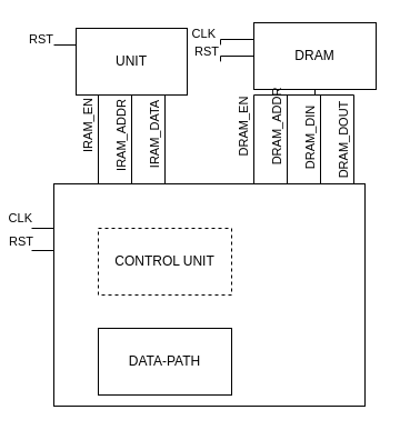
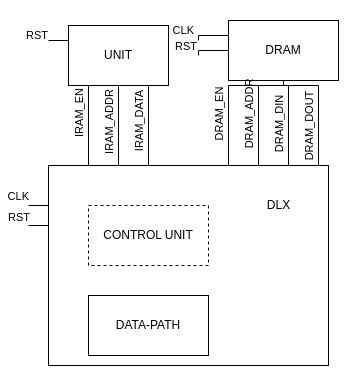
  <mxCell id="0" />
  <mxCell id="1" parent="0" />
  <mxCell id="2" style="edgeStyle=orthogonalEdgeStyle;rounded=0;orthogonalLoop=1;jettySize=auto;html=1;exitX=0;exitY=0.5;exitDx=0;exitDy=0;endArrow=none;endFill=0;" edge="1" parent="1" source="7"><mxGeometry relative="1" as="geometry"><mxPoint x="28" y="205" as="targetPoint" /><Array as="points"><mxPoint x="48" y="205" /></Array></mxGeometry></mxCell>
  <mxCell id="3" value="" style="edgeLabel;html=1;align=center;verticalAlign=middle;resizable=0;points=[];" vertex="1" connectable="0" parent="2"><mxGeometry x="0.982" y="-2" relative="1" as="geometry"><mxPoint x="-10.57" y="-8" as="offset" /></mxGeometry></mxCell>
  <mxCell id="4" value="CLK" style="edgeLabel;html=1;align=right;verticalAlign=bottom;resizable=0;points=[];labelPosition=left;verticalLabelPosition=top;" vertex="1" connectable="0" parent="2"><mxGeometry x="0.982" y="-1" relative="1" as="geometry"><mxPoint as="offset" /></mxGeometry></mxCell>
  <mxCell id="5" style="edgeStyle=orthogonalEdgeStyle;rounded=0;orthogonalLoop=1;jettySize=auto;html=1;exitX=0;exitY=0.5;exitDx=0;exitDy=0;endArrow=none;endFill=0;" edge="1" parent="1" source="7"><mxGeometry relative="1" as="geometry"><mxPoint x="28" y="225" as="targetPoint" /><Array as="points"><mxPoint x="48" y="225" /></Array></mxGeometry></mxCell>
  <mxCell id="6" value="RST" style="edgeLabel;html=1;align=right;verticalAlign=bottom;resizable=0;points=[];labelPosition=left;verticalLabelPosition=top;" vertex="1" connectable="0" parent="5"><mxGeometry x="0.9" relative="1" as="geometry"><mxPoint x="-1" as="offset" /></mxGeometry></mxCell>
  <mxCell id="7" value="" style="rounded=0;whiteSpace=wrap;html=1;fillColor=none;" vertex="1" parent="1"><mxGeometry x="48" y="165" width="280" height="200" as="geometry" /></mxCell>
  <mxCell id="8" value="CONTROL UNIT" style="rounded=0;whiteSpace=wrap;html=1;fillColor=none;dashed=1;" vertex="1" parent="1"><mxGeometry x="88" y="205" width="120" height="60" as="geometry" /></mxCell>
  <mxCell id="9" value="DATA-PATH" style="rounded=0;whiteSpace=wrap;html=1;fillColor=none;" vertex="1" parent="1"><mxGeometry x="88" y="295" width="120" height="60" as="geometry" /></mxCell>
  <mxCell id="10" style="edgeStyle=orthogonalEdgeStyle;rounded=0;orthogonalLoop=1;jettySize=auto;html=1;exitX=0.5;exitY=1;exitDx=0;exitDy=0;entryX=0.25;entryY=0;entryDx=0;entryDy=0;endArrow=none;endFill=0;" edge="1" parent="1" source="18" target="7"><mxGeometry relative="1" as="geometry" /></mxCell>
  <mxCell id="11" value="IRAM_ADDR" style="edgeLabel;html=1;align=center;verticalAlign=middle;resizable=0;points=[];horizontal=0;" vertex="1" connectable="0" parent="10"><mxGeometry x="-0.053" relative="1" as="geometry"><mxPoint x="-10" as="offset" /></mxGeometry></mxCell>
  <mxCell id="12" style="edgeStyle=orthogonalEdgeStyle;rounded=0;orthogonalLoop=1;jettySize=auto;html=1;exitX=0.75;exitY=1;exitDx=0;exitDy=0;entryX=0.25;entryY=0;entryDx=0;entryDy=0;endArrow=none;endFill=0;" edge="1" parent="1" source="18" target="7"><mxGeometry relative="1" as="geometry"><Array as="points"><mxPoint x="148" y="165" /></Array></mxGeometry></mxCell>
  <mxCell id="13" value="IRAM_DATA" style="edgeLabel;html=1;align=center;verticalAlign=middle;resizable=0;points=[];horizontal=0;" vertex="1" connectable="0" parent="12"><mxGeometry x="-0.271" relative="1" as="geometry"><mxPoint x="-10" as="offset" /></mxGeometry></mxCell>
  <mxCell id="14" style="edgeStyle=orthogonalEdgeStyle;rounded=0;orthogonalLoop=1;jettySize=auto;html=1;exitX=0.25;exitY=1;exitDx=0;exitDy=0;entryX=0.25;entryY=0;entryDx=0;entryDy=0;endArrow=none;endFill=0;" edge="1" parent="1" source="18" target="7"><mxGeometry relative="1" as="geometry"><Array as="points"><mxPoint x="88" y="165" /></Array></mxGeometry></mxCell>
  <mxCell id="15" value="IRAM_EN" style="edgeLabel;html=1;align=center;verticalAlign=middle;resizable=0;points=[];horizontal=0;" vertex="1" connectable="0" parent="14"><mxGeometry x="-0.404" y="1" relative="1" as="geometry"><mxPoint x="-11" as="offset" /></mxGeometry></mxCell>
  <mxCell id="16" style="edgeStyle=orthogonalEdgeStyle;rounded=0;orthogonalLoop=1;jettySize=auto;html=1;exitX=0;exitY=0.25;exitDx=0;exitDy=0;endArrow=none;endFill=0;" edge="1" parent="1" source="18"><mxGeometry relative="1" as="geometry"><mxPoint x="48" y="40" as="targetPoint" /></mxGeometry></mxCell>
  <mxCell id="17" value="RST" style="edgeLabel;html=1;align=right;verticalAlign=bottom;resizable=0;points=[];labelPosition=left;verticalLabelPosition=top;" vertex="1" connectable="0" parent="16"><mxGeometry x="0.973" y="2" relative="1" as="geometry"><mxPoint y="1" as="offset" /></mxGeometry></mxCell>
  <mxCell id="18" value="UNIT" style="rounded=0;whiteSpace=wrap;html=1;fillColor=none;" vertex="1" parent="1"><mxGeometry x="68" y="25" width="100" height="60" as="geometry" /></mxCell>
  <mxCell id="19" style="edgeStyle=orthogonalEdgeStyle;rounded=0;orthogonalLoop=1;jettySize=auto;html=1;exitX=0.5;exitY=1;exitDx=0;exitDy=0;entryX=0.75;entryY=0;entryDx=0;entryDy=0;endArrow=none;endFill=0;" edge="1" parent="1" source="31" target="7"><mxGeometry relative="1" as="geometry"><Array as="points"><mxPoint x="258" y="85" /></Array></mxGeometry></mxCell>
  <mxCell id="20" value="DRAM_ADDR" style="edgeLabel;html=1;align=center;verticalAlign=middle;resizable=0;points=[];horizontal=0;" vertex="1" connectable="0" parent="19"><mxGeometry x="0.095" relative="1" as="geometry"><mxPoint x="-10" as="offset" /></mxGeometry></mxCell>
  <mxCell id="21" style="edgeStyle=orthogonalEdgeStyle;rounded=0;orthogonalLoop=1;jettySize=auto;html=1;exitX=0.5;exitY=1;exitDx=0;exitDy=0;entryX=0.75;entryY=0;entryDx=0;entryDy=0;endArrow=none;endFill=0;" edge="1" parent="1" source="31" target="7"><mxGeometry relative="1" as="geometry"><Array as="points"><mxPoint x="228" y="85" /><mxPoint x="228" y="165" /></Array></mxGeometry></mxCell>
  <mxCell id="22" value="DRAM_EN" style="edgeLabel;html=1;align=center;verticalAlign=middle;resizable=0;points=[];horizontal=0;" vertex="1" connectable="0" parent="21"><mxGeometry x="0.054" y="-1" relative="1" as="geometry"><mxPoint x="-9" as="offset" /></mxGeometry></mxCell>
  <mxCell id="23" style="edgeStyle=orthogonalEdgeStyle;rounded=0;orthogonalLoop=1;jettySize=auto;html=1;exitX=0.5;exitY=1;exitDx=0;exitDy=0;entryX=0.75;entryY=0;entryDx=0;entryDy=0;endArrow=none;endFill=0;" edge="1" parent="1" source="31" target="7"><mxGeometry relative="1" as="geometry"><Array as="points"><mxPoint x="288" y="85" /><mxPoint x="288" y="165" /></Array></mxGeometry></mxCell>
  <mxCell id="24" value="DRAM_DIN" style="edgeLabel;html=1;align=center;verticalAlign=middle;resizable=0;points=[];horizontal=0;" vertex="1" connectable="0" parent="23"><mxGeometry x="-0.163" y="2" relative="1" as="geometry"><mxPoint x="-12" as="offset" /></mxGeometry></mxCell>
  <mxCell id="25" style="edgeStyle=orthogonalEdgeStyle;rounded=0;orthogonalLoop=1;jettySize=auto;html=1;exitX=0.5;exitY=1;exitDx=0;exitDy=0;entryX=0.75;entryY=0;entryDx=0;entryDy=0;endArrow=none;endFill=0;" edge="1" parent="1" source="31" target="7"><mxGeometry relative="1" as="geometry"><Array as="points"><mxPoint x="318" y="85" /><mxPoint x="318" y="165" /></Array></mxGeometry></mxCell>
  <mxCell id="26" value="DRAM_DOUT" style="edgeLabel;html=1;align=center;verticalAlign=middle;resizable=0;points=[];horizontal=0;" vertex="1" connectable="0" parent="25"><mxGeometry x="-0.088" relative="1" as="geometry"><mxPoint x="-10" as="offset" /></mxGeometry></mxCell>
  <mxCell id="27" style="edgeStyle=orthogonalEdgeStyle;rounded=0;orthogonalLoop=1;jettySize=auto;html=1;exitX=0;exitY=0.25;exitDx=0;exitDy=0;endArrow=none;endFill=0;" edge="1" parent="1" source="31"><mxGeometry relative="1" as="geometry"><mxPoint x="198" y="39.889" as="targetPoint" /></mxGeometry></mxCell>
  <mxCell id="28" value="CLK" style="edgeLabel;html=1;align=right;verticalAlign=bottom;resizable=0;points=[];labelPosition=left;verticalLabelPosition=top;" vertex="1" connectable="0" parent="27"><mxGeometry x="1" y="-3" relative="1" as="geometry"><mxPoint x="-1" y="-2" as="offset" /></mxGeometry></mxCell>
  <mxCell id="29" style="edgeStyle=orthogonalEdgeStyle;rounded=0;orthogonalLoop=1;jettySize=auto;html=1;exitX=0;exitY=0.5;exitDx=0;exitDy=0;endArrow=none;endFill=0;" edge="1" parent="1" source="31"><mxGeometry relative="1" as="geometry"><mxPoint x="198" y="54.889" as="targetPoint" /></mxGeometry></mxCell>
  <mxCell id="30" value="RST" style="edgeLabel;html=1;align=right;verticalAlign=bottom;resizable=0;points=[];labelPosition=left;verticalLabelPosition=top;" vertex="1" connectable="0" parent="29"><mxGeometry x="1" y="-1" relative="1" as="geometry"><mxPoint y="-1" as="offset" /></mxGeometry></mxCell>
  <mxCell id="31" value="DRAM" style="rounded=0;whiteSpace=wrap;html=1;fillColor=none;" vertex="1" parent="1"><mxGeometry x="228" y="20" width="110" height="60" as="geometry" /></mxCell>
  <mxCell id="32" value="" style="edgeLabel;html=1;align=center;verticalAlign=middle;resizable=0;points=[];" vertex="1" connectable="0" parent="1"><mxGeometry x="20.004" y="215.001" as="geometry"><mxPoint x="-3" y="-1" as="offset" /></mxGeometry></mxCell>
+ <mxCell id="33" value="DLX" style="text;html=1;align=center;verticalAlign=middle;resizable=0;points=[];autosize=1;" vertex="1" parent="1"><mxGeometry x="258" y="195" width="40" height="20" as="geometry" /></mxCell>
